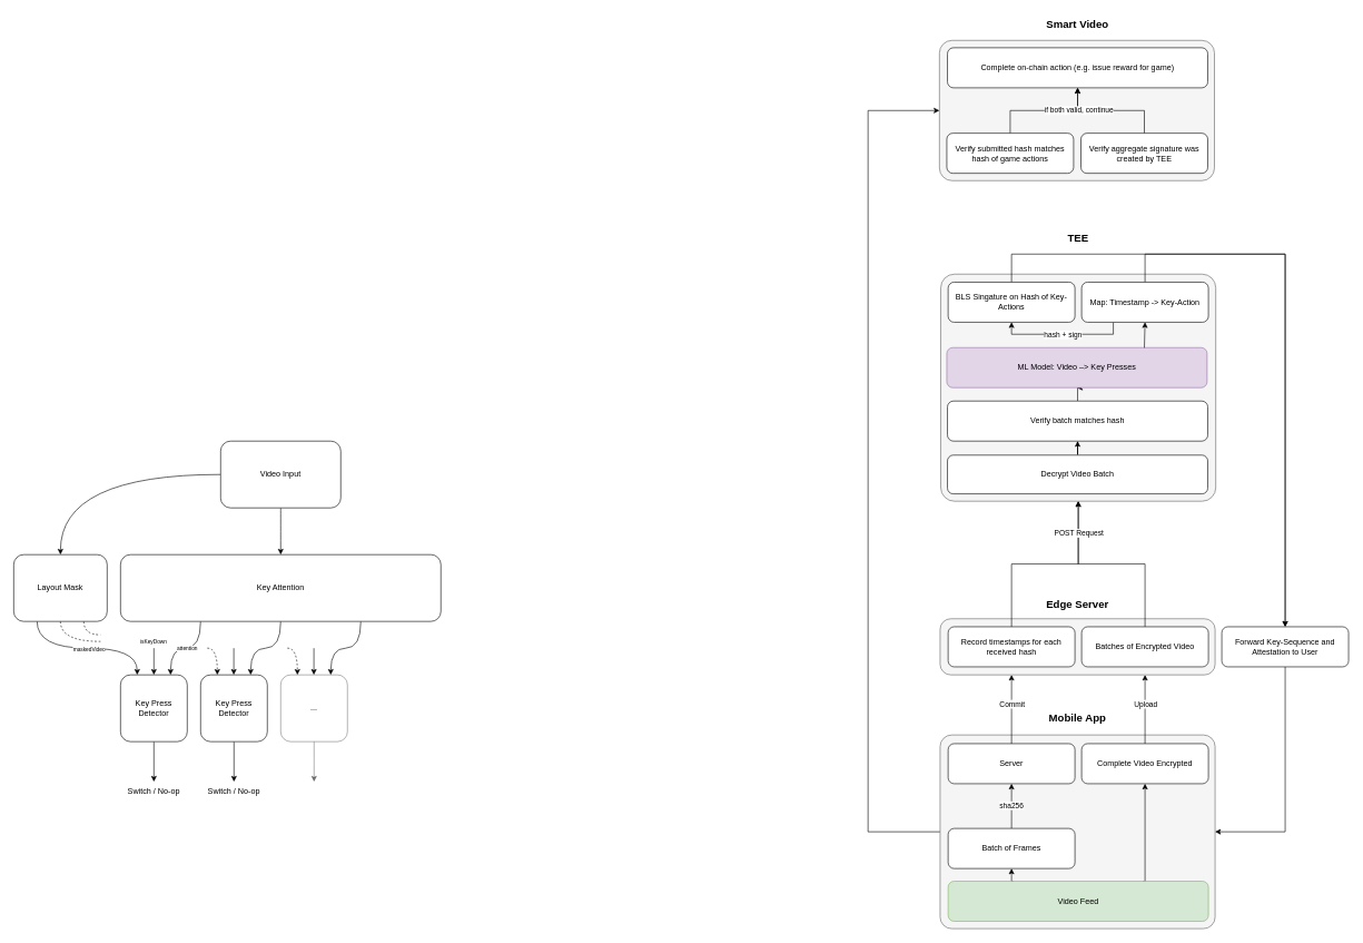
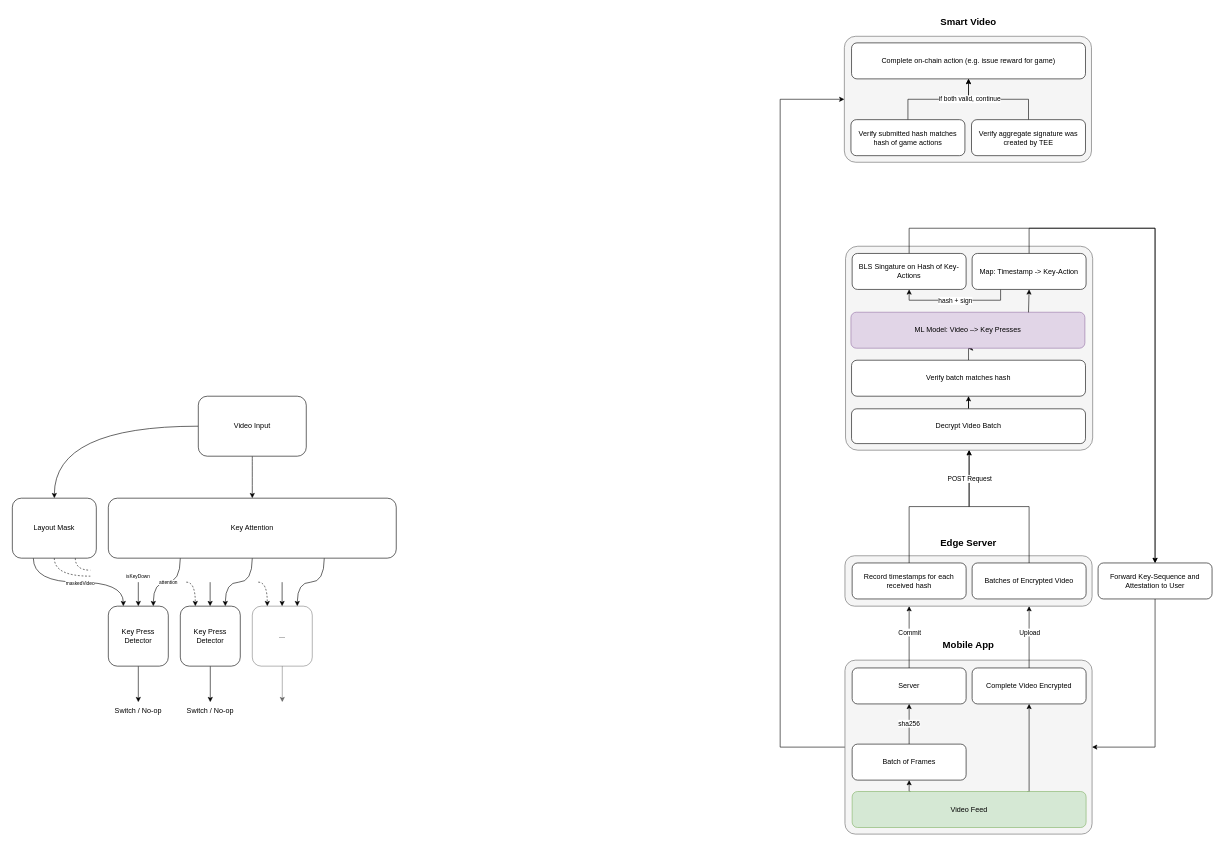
  <mxCell id="0" />
  <mxCell id="1" parent="0" />
  <mxCell id="2" value="" style="rounded=1;whiteSpace=wrap;html=1;fontSize=12;perimeterSpacing=0;arcSize=6;fillColor=#f5f5f5;fontColor=#333333;strokeColor=#666666;" vertex="1" parent="1"><mxGeometry x="1409" y="410" width="412" height="340" as="geometry" /></mxCell>
  <mxCell id="3" value="" style="edgeStyle=orthogonalEdgeStyle;rounded=0;orthogonalLoop=1;jettySize=auto;html=1;" edge="1" parent="1" source="4" target="28"><mxGeometry relative="1" as="geometry" /></mxCell>
  <mxCell id="4" value="Key Press Detector" style="rounded=1;whiteSpace=wrap;html=1;fontSize=12;perimeterSpacing=0;" vertex="1" parent="1"><mxGeometry x="180" y="1010" width="100" height="100" as="geometry" /></mxCell>
  <mxCell id="5" value="" style="edgeStyle=orthogonalEdgeStyle;rounded=0;orthogonalLoop=1;jettySize=auto;html=1;" edge="1" parent="1" source="6" target="29"><mxGeometry relative="1" as="geometry" /></mxCell>
  <mxCell id="6" value="Key Press Detector" style="rounded=1;whiteSpace=wrap;html=1;fontSize=12;perimeterSpacing=0;" vertex="1" parent="1"><mxGeometry x="300" y="1010" width="100" height="100" as="geometry" /></mxCell>
  <mxCell id="7" value="" style="edgeStyle=orthogonalEdgeStyle;rounded=0;orthogonalLoop=1;jettySize=auto;html=1;opacity=50;" edge="1" parent="1" source="8"><mxGeometry relative="1" as="geometry"><mxPoint x="470" y="1170" as="targetPoint" /></mxGeometry></mxCell>
  <mxCell id="8" value="..." style="rounded=1;whiteSpace=wrap;html=1;fontSize=12;perimeterSpacing=0;opacity=50;" vertex="1" parent="1"><mxGeometry x="420" y="1010" width="100" height="100" as="geometry" /></mxCell>
  <mxCell id="9" value="" style="edgeStyle=orthogonalEdgeStyle;rounded=0;orthogonalLoop=1;jettySize=auto;html=1;entryX=0.75;entryY=0;entryDx=0;entryDy=0;curved=1;exitX=0.25;exitY=1;exitDx=0;exitDy=0;" edge="1" parent="1" source="13" target="4"><mxGeometry relative="1" as="geometry" /></mxCell>
  <mxCell id="10" value="attention" style="edgeLabel;html=1;align=center;verticalAlign=middle;resizable=0;points=[];fontSize=8;" vertex="1" connectable="0" parent="9"><mxGeometry x="-0.067" relative="1" as="geometry"><mxPoint x="-3" as="offset" /></mxGeometry></mxCell>
  <mxCell id="11" style="edgeStyle=orthogonalEdgeStyle;rounded=0;orthogonalLoop=1;jettySize=auto;html=1;exitX=0.5;exitY=1;exitDx=0;exitDy=0;entryX=0.75;entryY=0;entryDx=0;entryDy=0;curved=1;" edge="1" parent="1" source="13" target="6"><mxGeometry relative="1" as="geometry" /></mxCell>
  <mxCell id="12" style="edgeStyle=orthogonalEdgeStyle;rounded=0;orthogonalLoop=1;jettySize=auto;html=1;exitX=0.75;exitY=1;exitDx=0;exitDy=0;entryX=0.75;entryY=0;entryDx=0;entryDy=0;curved=1;" edge="1" parent="1" source="13" target="8"><mxGeometry relative="1" as="geometry" /></mxCell>
  <mxCell id="13" value="Key Attention" style="rounded=1;whiteSpace=wrap;html=1;fontSize=12;perimeterSpacing=0;" vertex="1" parent="1"><mxGeometry x="180" y="830" width="480" height="100" as="geometry" /></mxCell>
  <mxCell id="14" value="" style="endArrow=classic;html=1;rounded=0;entryX=0.25;entryY=0;entryDx=0;entryDy=0;edgeStyle=orthogonalEdgeStyle;curved=1;dashed=1;" edge="1" parent="1" target="6"><mxGeometry width="50" height="50" relative="1" as="geometry"><mxPoint x="310" y="970" as="sourcePoint" /><mxPoint x="330" y="1010" as="targetPoint" /><Array as="points"><mxPoint x="325" y="970" /></Array></mxGeometry></mxCell>
  <mxCell id="15" value="isKeyDown" style="text;html=1;align=center;verticalAlign=middle;whiteSpace=wrap;rounded=0;fontSize=8;rotation=0;" vertex="1" parent="1"><mxGeometry x="205" y="956" width="50" height="10" as="geometry" /></mxCell>
  <mxCell id="16" value="" style="endArrow=classic;html=1;rounded=0;entryX=0.5;entryY=0;entryDx=0;entryDy=0;" edge="1" parent="1" target="4"><mxGeometry width="50" height="50" relative="1" as="geometry"><mxPoint x="230" y="970" as="sourcePoint" /><mxPoint x="230" y="1010" as="targetPoint" /></mxGeometry></mxCell>
  <mxCell id="17" value="" style="endArrow=classic;html=1;rounded=0;entryX=0.25;entryY=0;entryDx=0;entryDy=0;" edge="1" parent="1"><mxGeometry width="50" height="50" relative="1" as="geometry"><mxPoint x="349.72" y="970" as="sourcePoint" /><mxPoint x="349.72" y="1010" as="targetPoint" /></mxGeometry></mxCell>
  <mxCell id="18" value="" style="endArrow=classic;html=1;rounded=0;entryX=0.25;entryY=0;entryDx=0;entryDy=0;" edge="1" parent="1"><mxGeometry width="50" height="50" relative="1" as="geometry"><mxPoint x="469.72" y="970" as="sourcePoint" /><mxPoint x="469.72" y="1010" as="targetPoint" /></mxGeometry></mxCell>
  <mxCell id="19" style="edgeStyle=orthogonalEdgeStyle;rounded=0;orthogonalLoop=1;jettySize=auto;html=1;entryX=0.5;entryY=0;entryDx=0;entryDy=0;curved=1;" edge="1" parent="1" source="21" target="26"><mxGeometry relative="1" as="geometry" /></mxCell>
  <mxCell id="20" value="" style="edgeStyle=orthogonalEdgeStyle;rounded=0;orthogonalLoop=1;jettySize=auto;html=1;curved=1;" edge="1" parent="1" source="21" target="13"><mxGeometry relative="1" as="geometry" /></mxCell>
  <mxCell id="21" value="Video Input" style="rounded=1;whiteSpace=wrap;html=1;fontSize=12;perimeterSpacing=0;" vertex="1" parent="1"><mxGeometry x="330" y="660" width="180" height="100" as="geometry" /></mxCell>
  <mxCell id="22" style="edgeStyle=orthogonalEdgeStyle;rounded=0;orthogonalLoop=1;jettySize=auto;html=1;entryX=0.25;entryY=0;entryDx=0;entryDy=0;exitX=0.25;exitY=1;exitDx=0;exitDy=0;curved=1;" edge="1" parent="1" source="26" target="4"><mxGeometry relative="1" as="geometry" /></mxCell>
  <mxCell id="23" value="maskedVideo" style="edgeLabel;html=1;align=center;verticalAlign=middle;resizable=0;points=[];fontSize=8;" vertex="1" connectable="0" parent="22"><mxGeometry x="0.015" y="-2" relative="1" as="geometry"><mxPoint y="-1" as="offset" /></mxGeometry></mxCell>
  <mxCell id="24" style="edgeStyle=orthogonalEdgeStyle;rounded=0;orthogonalLoop=1;jettySize=auto;html=1;exitX=0.5;exitY=1;exitDx=0;exitDy=0;curved=1;dashed=1;endArrow=none;endFill=0;" edge="1" parent="1" source="26"><mxGeometry relative="1" as="geometry"><mxPoint x="150" y="960" as="targetPoint" /><Array as="points"><mxPoint x="90" y="960" /></Array></mxGeometry></mxCell>
  <mxCell id="25" style="edgeStyle=orthogonalEdgeStyle;rounded=0;orthogonalLoop=1;jettySize=auto;html=1;exitX=0.75;exitY=1;exitDx=0;exitDy=0;curved=1;dashed=1;endArrow=none;endFill=0;" edge="1" parent="1" source="26"><mxGeometry relative="1" as="geometry"><mxPoint x="150" y="950" as="targetPoint" /><Array as="points"><mxPoint x="125" y="950" /></Array></mxGeometry></mxCell>
  <mxCell id="26" value="Layout Mask" style="rounded=1;whiteSpace=wrap;html=1;fontSize=12;perimeterSpacing=0;" vertex="1" parent="1"><mxGeometry x="20" y="830" width="140" height="100" as="geometry" /></mxCell>
  <mxCell id="27" value="" style="endArrow=classic;html=1;rounded=0;entryX=0.25;entryY=0;entryDx=0;entryDy=0;edgeStyle=orthogonalEdgeStyle;curved=1;dashed=1;" edge="1" parent="1"><mxGeometry width="50" height="50" relative="1" as="geometry"><mxPoint x="430" y="970" as="sourcePoint" /><mxPoint x="445" y="1010" as="targetPoint" /><Array as="points"><mxPoint x="445" y="970" /></Array></mxGeometry></mxCell>
  <mxCell id="28" value="Switch / No-op" style="text;html=1;align=center;verticalAlign=middle;whiteSpace=wrap;rounded=0;" vertex="1" parent="1"><mxGeometry x="180" y="1170" width="100" height="30" as="geometry" /></mxCell>
  <mxCell id="29" value="Switch / No-op" style="text;html=1;align=center;verticalAlign=middle;whiteSpace=wrap;rounded=0;" vertex="1" parent="1"><mxGeometry x="300" y="1170" width="100" height="30" as="geometry" /></mxCell>
  <mxCell id="30" style="edgeStyle=orthogonalEdgeStyle;rounded=0;orthogonalLoop=1;jettySize=auto;html=1;exitX=0;exitY=0.5;exitDx=0;exitDy=0;entryX=0;entryY=0.5;entryDx=0;entryDy=0;" edge="1" parent="1" source="31" target="66"><mxGeometry relative="1" as="geometry"><Array as="points"><mxPoint x="1300" y="1245" /><mxPoint x="1300" y="165" /></Array></mxGeometry></mxCell>
  <mxCell id="31" value="" style="rounded=1;whiteSpace=wrap;html=1;fontSize=12;perimeterSpacing=0;arcSize=6;fillColor=#f5f5f5;fontColor=#333333;strokeColor=#666666;" vertex="1" parent="1"><mxGeometry x="1408" y="1100" width="412" height="290" as="geometry" /></mxCell>
  <mxCell id="32" value="Mobile App" style="text;html=1;align=center;verticalAlign=middle;whiteSpace=wrap;rounded=0;fontSize=16;fontStyle=1" vertex="1" parent="1"><mxGeometry x="1568" y="1060" width="92" height="30" as="geometry" /></mxCell>
  <mxCell id="33" style="edgeStyle=orthogonalEdgeStyle;rounded=0;orthogonalLoop=1;jettySize=auto;html=1;exitX=0.25;exitY=0;exitDx=0;exitDy=0;entryX=0.5;entryY=1;entryDx=0;entryDy=0;" edge="1" parent="1" source="35" target="37"><mxGeometry relative="1" as="geometry" /></mxCell>
  <mxCell id="34" style="edgeStyle=orthogonalEdgeStyle;rounded=0;orthogonalLoop=1;jettySize=auto;html=1;entryX=0.5;entryY=1;entryDx=0;entryDy=0;exitX=0.75;exitY=0;exitDx=0;exitDy=0;" edge="1" parent="1" source="35" target="48"><mxGeometry relative="1" as="geometry"><mxPoint x="1715" y="1310" as="sourcePoint" /><Array as="points"><mxPoint x="1713" y="1320" /><mxPoint x="1715" y="1320" /></Array></mxGeometry></mxCell>
  <mxCell id="35" value="Video Feed" style="rounded=1;whiteSpace=wrap;html=1;fillColor=#d5e8d4;strokeColor=#82b366;" vertex="1" parent="1"><mxGeometry x="1420" y="1319" width="390" height="60" as="geometry" /></mxCell>
  <mxCell id="36" value="sha256" style="edgeStyle=orthogonalEdgeStyle;rounded=0;orthogonalLoop=1;jettySize=auto;html=1;" edge="1" parent="1" source="37" target="40"><mxGeometry x="0.002" relative="1" as="geometry"><mxPoint as="offset" /></mxGeometry></mxCell>
  <mxCell id="37" value="Batch of Frames" style="rounded=1;whiteSpace=wrap;html=1;" vertex="1" parent="1"><mxGeometry x="1420" y="1240" width="190" height="60" as="geometry" /></mxCell>
  <mxCell id="38" value="" style="edgeStyle=orthogonalEdgeStyle;rounded=0;orthogonalLoop=1;jettySize=auto;html=1;curved=1;exitX=0.5;exitY=0;exitDx=0;exitDy=0;" edge="1" parent="1" source="40"><mxGeometry relative="1" as="geometry"><mxPoint x="1515" y="1083" as="sourcePoint" /><mxPoint x="1515" y="1010" as="targetPoint" /></mxGeometry></mxCell>
  <mxCell id="39" value="Commit" style="edgeLabel;html=1;align=center;verticalAlign=middle;resizable=0;points=[];" vertex="1" connectable="0" parent="38"><mxGeometry x="0.153" y="-2" relative="1" as="geometry"><mxPoint x="-2" as="offset" /></mxGeometry></mxCell>
  <mxCell id="40" value="Server" style="whiteSpace=wrap;html=1;rounded=1;" vertex="1" parent="1"><mxGeometry x="1420" y="1113" width="190" height="60" as="geometry" /></mxCell>
  <mxCell id="41" value="" style="edgeStyle=orthogonalEdgeStyle;rounded=0;orthogonalLoop=1;jettySize=auto;html=1;" edge="1" parent="1" source="48"><mxGeometry relative="1" as="geometry"><mxPoint x="1715" y="1113" as="sourcePoint" /><mxPoint x="1715" y="1010" as="targetPoint" /></mxGeometry></mxCell>
  <mxCell id="42" value="Upload" style="edgeLabel;html=1;align=center;verticalAlign=middle;resizable=0;points=[];" vertex="1" connectable="0" parent="41"><mxGeometry x="0.068" relative="1" as="geometry"><mxPoint y="-5" as="offset" /></mxGeometry></mxCell>
  <mxCell id="43" value="Edge Server" style="text;html=1;align=center;verticalAlign=middle;whiteSpace=wrap;rounded=0;fontSize=16;fontStyle=1" vertex="1" parent="1"><mxGeometry x="1558" y="890" width="112" height="30" as="geometry" /></mxCell>
  <mxCell id="44" value="" style="rounded=1;whiteSpace=wrap;html=1;fontSize=12;perimeterSpacing=0;arcSize=19;fillColor=#f5f5f5;fontColor=#333333;strokeColor=#666666;" vertex="1" parent="1"><mxGeometry x="1408" y="926" width="412" height="84" as="geometry" /></mxCell>
  <mxCell id="45" style="edgeStyle=orthogonalEdgeStyle;rounded=0;orthogonalLoop=1;jettySize=auto;html=1;exitX=0.5;exitY=0;exitDx=0;exitDy=0;entryX=0.5;entryY=1;entryDx=0;entryDy=0;" edge="1" parent="1" source="46" target="2"><mxGeometry relative="1" as="geometry" /></mxCell>
  <mxCell id="46" value="Record timestamps for each received hash" style="whiteSpace=wrap;html=1;rounded=1;" vertex="1" parent="1"><mxGeometry x="1420" y="938" width="190" height="60" as="geometry" /></mxCell>
  <mxCell id="47" style="edgeStyle=orthogonalEdgeStyle;rounded=0;orthogonalLoop=1;jettySize=auto;html=1;exitX=0.5;exitY=0;exitDx=0;exitDy=0;entryX=0.5;entryY=0;entryDx=0;entryDy=0;" edge="1" parent="1" source="58" target="65"><mxGeometry relative="1" as="geometry"><Array as="points"><mxPoint x="1515" y="380" /><mxPoint x="1925" y="380" /></Array></mxGeometry></mxCell>
  <mxCell id="48" value="Complete Video Encrypted" style="whiteSpace=wrap;html=1;rounded=1;" vertex="1" parent="1"><mxGeometry x="1620" y="1113" width="190" height="60" as="geometry" /></mxCell>
  <mxCell id="49" style="edgeStyle=orthogonalEdgeStyle;rounded=0;orthogonalLoop=1;jettySize=auto;html=1;entryX=0.5;entryY=1;entryDx=0;entryDy=0;" edge="1" parent="1" source="51" target="2"><mxGeometry relative="1" as="geometry"><mxPoint x="1620" y="750" as="targetPoint" /></mxGeometry></mxCell>
  <mxCell id="50" value="POST Request" style="edgeLabel;html=1;align=center;verticalAlign=middle;resizable=0;points=[];" vertex="1" connectable="0" parent="49"><mxGeometry x="0.675" relative="1" as="geometry"><mxPoint as="offset" /></mxGeometry></mxCell>
  <mxCell id="51" value="Batches of Encrypted Video" style="whiteSpace=wrap;html=1;rounded=1;" vertex="1" parent="1"><mxGeometry x="1620" y="938" width="190" height="60" as="geometry" /></mxCell>
- <mxCell id="52" value="TEE" style="text;html=1;align=center;verticalAlign=middle;whiteSpace=wrap;rounded=0;fontSize=16;fontStyle=1" vertex="1" parent="1"><mxGeometry x="1559" y="340" width="112" height="30" as="geometry" /></mxCell>
  <mxCell id="53" value="" style="edgeStyle=orthogonalEdgeStyle;rounded=0;orthogonalLoop=1;jettySize=auto;html=1;" edge="1" parent="1" source="54" target="56"><mxGeometry relative="1" as="geometry" /></mxCell>
  <mxCell id="54" value="Decrypt Video Batch" style="rounded=1;whiteSpace=wrap;html=1;" vertex="1" parent="1"><mxGeometry x="1419" y="681" width="390" height="58" as="geometry" /></mxCell>
  <mxCell id="55" value="" style="edgeStyle=orthogonalEdgeStyle;rounded=0;orthogonalLoop=1;jettySize=auto;html=1;" edge="1" parent="1" source="56" target="57"><mxGeometry relative="1" as="geometry" /></mxCell>
  <mxCell id="56" value="Verify batch matches hash" style="rounded=1;whiteSpace=wrap;html=1;" vertex="1" parent="1"><mxGeometry x="1419" width="390" height="60" as="geometry" y="600" /></mxCell>
  <mxCell id="57" value="ML Model: Video –&amp;gt; Key Presses" style="rounded=1;whiteSpace=wrap;html=1;fillColor=#e1d5e7;strokeColor=#9673a6;" vertex="1" parent="1"><mxGeometry x="1418" y="520" width="390" height="60" as="geometry" /></mxCell>
  <mxCell id="58" value="BLS Singature on Hash of Key-Actions" style="whiteSpace=wrap;html=1;rounded=1;" vertex="1" parent="1"><mxGeometry x="1420" y="422" width="190" height="60" as="geometry" /></mxCell>
  <mxCell id="59" style="edgeStyle=orthogonalEdgeStyle;rounded=0;orthogonalLoop=1;jettySize=auto;html=1;entryX=0.5;entryY=0;entryDx=0;entryDy=0;exitX=0.5;exitY=0;exitDx=0;exitDy=0;" edge="1" parent="1" source="62" target="65"><mxGeometry relative="1" as="geometry"><Array as="points"><mxPoint x="1715" y="380" /><mxPoint x="1925" y="380" /></Array></mxGeometry></mxCell>
  <mxCell id="60" style="edgeStyle=orthogonalEdgeStyle;rounded=0;orthogonalLoop=1;jettySize=auto;html=1;exitX=0.25;exitY=1;exitDx=0;exitDy=0;entryX=0.5;entryY=1;entryDx=0;entryDy=0;" edge="1" parent="1" source="62" target="58"><mxGeometry relative="1" as="geometry"><Array as="points"><mxPoint x="1667" y="500" /><mxPoint x="1515" y="500" /></Array></mxGeometry></mxCell>
  <mxCell id="61" value="hash + sign" style="edgeLabel;html=1;align=center;verticalAlign=middle;resizable=0;points=[];" vertex="1" connectable="0" parent="60"><mxGeometry x="0.013" relative="1" as="geometry"><mxPoint x="1" as="offset" /></mxGeometry></mxCell>
  <mxCell id="62" value="Map: Timestamp -&amp;gt; Key-Action" style="whiteSpace=wrap;html=1;rounded=1;" vertex="1" parent="1"><mxGeometry x="1620" y="422" width="190" height="60" as="geometry" /></mxCell>
  <mxCell id="63" value="" style="endArrow=classic;html=1;rounded=0;entryX=0.5;entryY=1;entryDx=0;entryDy=0;exitX=0.759;exitY=0.004;exitDx=0;exitDy=0;exitPerimeter=0;" edge="1" parent="1" source="57" target="62"><mxGeometry width="50" height="50" relative="1" as="geometry"><mxPoint x="1714.71" y="512" as="sourcePoint" /><mxPoint x="1714.71" y="482" as="targetPoint" /></mxGeometry></mxCell>
  <mxCell id="64" style="edgeStyle=orthogonalEdgeStyle;rounded=0;orthogonalLoop=1;jettySize=auto;html=1;exitX=0.5;exitY=1;exitDx=0;exitDy=0;entryX=1;entryY=0.5;entryDx=0;entryDy=0;" edge="1" parent="1" source="65" target="31"><mxGeometry relative="1" as="geometry" /></mxCell>
  <mxCell id="65" value="Forward Key-Sequence and Attestation to User" style="whiteSpace=wrap;html=1;rounded=1;" vertex="1" parent="1"><mxGeometry x="1830" y="938" width="190" height="60" as="geometry" /></mxCell>
  <mxCell id="66" value="" style="rounded=1;whiteSpace=wrap;html=1;fontSize=12;perimeterSpacing=0;arcSize=9;fillColor=#f5f5f5;fontColor=#333333;strokeColor=#666666;" vertex="1" parent="1"><mxGeometry x="1407" y="60" width="412" height="210" as="geometry" /></mxCell>
  <mxCell id="67" value="Smart Video" style="text;html=1;align=center;verticalAlign=middle;whiteSpace=wrap;rounded=0;fontSize=16;fontStyle=1" vertex="1" parent="1"><mxGeometry x="1548" y="20" width="132" height="30" as="geometry" /></mxCell>
  <mxCell id="68" style="edgeStyle=orthogonalEdgeStyle;rounded=0;orthogonalLoop=1;jettySize=auto;html=1;entryX=0.5;entryY=1;entryDx=0;entryDy=0;" edge="1" parent="1" source="69" target="73"><mxGeometry relative="1" as="geometry" /></mxCell>
  <mxCell id="69" value="Verify submitted hash matches hash of game actions" style="whiteSpace=wrap;html=1;rounded=1;" vertex="1" parent="1"><mxGeometry x="1418" y="199" width="190" height="60" as="geometry" /></mxCell>
  <mxCell id="70" style="edgeStyle=orthogonalEdgeStyle;rounded=0;orthogonalLoop=1;jettySize=auto;html=1;entryX=0.5;entryY=1;entryDx=0;entryDy=0;" edge="1" parent="1" source="72" target="73"><mxGeometry relative="1" as="geometry"><mxPoint x="1620" y="140" as="targetPoint" /></mxGeometry></mxCell>
  <mxCell id="71" value="if both valid, continue" style="edgeLabel;html=1;align=center;verticalAlign=middle;resizable=0;points=[];" vertex="1" connectable="0" parent="70"><mxGeometry x="0.763" y="-1" relative="1" as="geometry"><mxPoint y="13" as="offset" /></mxGeometry></mxCell>
  <mxCell id="72" value="Verify aggregate signature was created by TEE" style="whiteSpace=wrap;html=1;rounded=1;" vertex="1" parent="1"><mxGeometry x="1619" y="199" width="190" height="60" as="geometry" /></mxCell>
  <mxCell id="73" value="Complete on-chain action (e.g. issue reward for game)" style="rounded=1;whiteSpace=wrap;html=1;" vertex="1" parent="1"><mxGeometry x="1419" y="71" width="390" height="60" as="geometry" /></mxCell>
